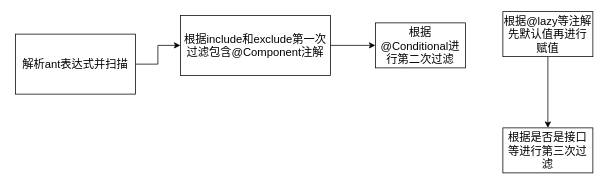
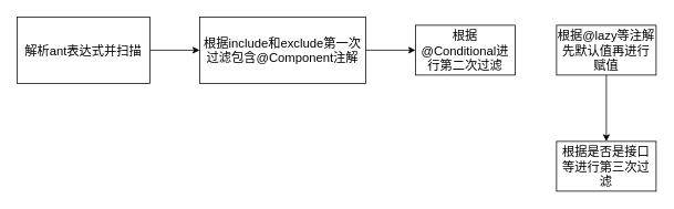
  <mxCell id="0" />
  <mxCell id="1" parent="0" />
  <mxCell id="2" value="" style="edgeStyle=orthogonalEdgeStyle;rounded=0;orthogonalLoop=1;jettySize=auto;html=1;" edge="1" parent="1" source="3" target="5"><mxGeometry relative="1" as="geometry" /></mxCell>
- <mxCell id="3" value="&lt;font style=&quot;font-size: 15px&quot;&gt;解析ant表达式并扫描&lt;/font&gt;" style="rounded=0;whiteSpace=wrap;html=1;" vertex="1" parent="1"><mxGeometry x="20" y="45" width="160" height="80" as="geometry" /></mxCell>
+ <mxCell id="3" value="&lt;font style=&quot;font-size: 15px&quot;&gt;解析ant表达式并扫描&lt;/font&gt;" style="rounded=0;whiteSpace=wrap;html=1;" vertex="1" parent="1"><mxGeometry x="20" y="20" width="160" height="80" as="geometry" /></mxCell>
  <mxCell id="4" value="" style="edgeStyle=orthogonalEdgeStyle;rounded=0;orthogonalLoop=1;jettySize=auto;html=1;" edge="1" parent="1" source="5" target="6"><mxGeometry relative="1" as="geometry" /></mxCell>
  <mxCell id="5" value="&lt;font style=&quot;font-size: 15px&quot;&gt;根据include和exclude第一次过滤包含@Component注解&lt;/font&gt;" style="whiteSpace=wrap;html=1;rounded=0;" vertex="1" parent="1"><mxGeometry x="240" y="20" width="200" height="80" as="geometry" /></mxCell>
  <mxCell id="6" value="&lt;font style=&quot;font-size: 15px&quot;&gt;根据@Conditional进行第二次过滤&lt;/font&gt;" style="whiteSpace=wrap;html=1;rounded=0;" vertex="1" parent="1"><mxGeometry x="500" y="30" width="120" height="60" as="geometry" /></mxCell>
  <mxCell id="7" value="" style="edgeStyle=orthogonalEdgeStyle;rounded=0;orthogonalLoop=1;jettySize=auto;html=1;fontSize=15;" edge="1" parent="1" source="8" target="10"><mxGeometry relative="1" as="geometry" /></mxCell>
- <mxCell id="8" value="&lt;span style=&quot;font-size: 15px&quot;&gt;根据@lazy等注解先默认值再进行赋值&lt;/span&gt;" style="whiteSpace=wrap;html=1;rounded=0;" vertex="1" parent="1"><mxGeometry x="670" y="15" width="120" height="60" as="geometry" /></mxCell>
+ <mxCell id="8" value="&lt;span style=&quot;font-size: 15px&quot;&gt;根据@lazy等注解先默认值再进行赋值&lt;/span&gt;" style="whiteSpace=wrap;html=1;rounded=0;" vertex="1" parent="1"><mxGeometry x="670" y="30" width="120" height="60" as="geometry" /></mxCell>
  <mxCell id="9" style="edgeStyle=orthogonalEdgeStyle;rounded=0;orthogonalLoop=1;jettySize=auto;html=1;exitX=0.5;exitY=1;exitDx=0;exitDy=0;fontSize=15;" edge="1" parent="1" source="5" target="5"><mxGeometry relative="1" as="geometry" /></mxCell>
  <mxCell id="10" value="&lt;font style=&quot;font-size: 15px&quot;&gt;根据是否是接口等进行第三次过滤&lt;/font&gt;" style="whiteSpace=wrap;html=1;rounded=0;" vertex="1" parent="1"><mxGeometry x="670" y="170" width="120" height="60" as="geometry" /></mxCell>
